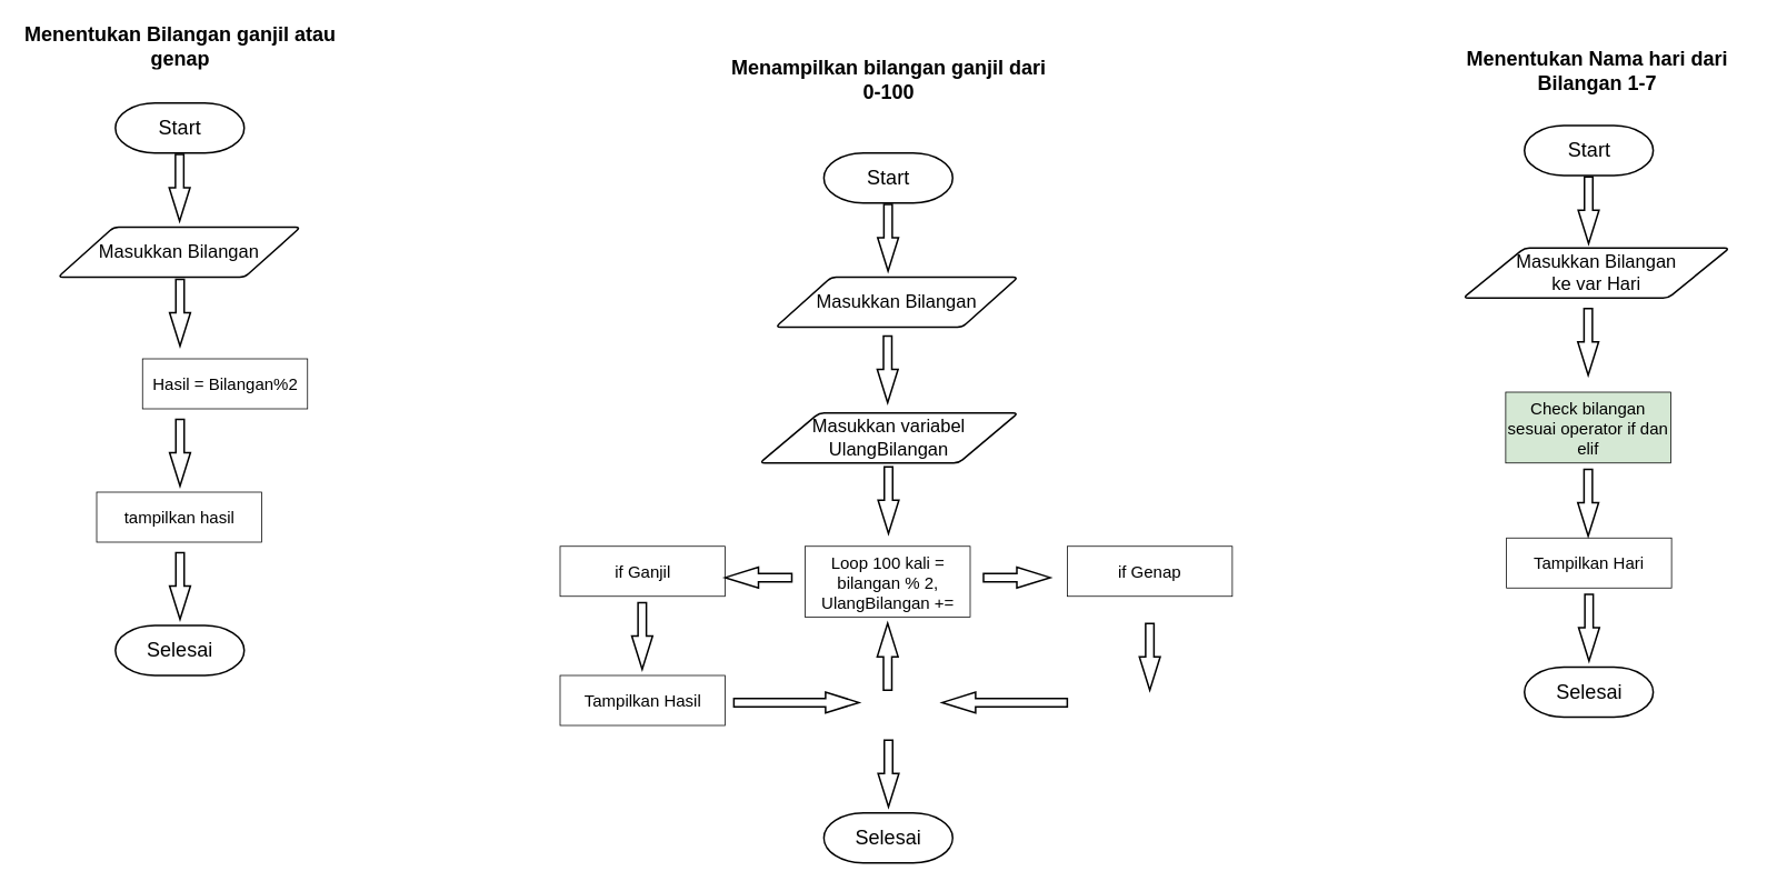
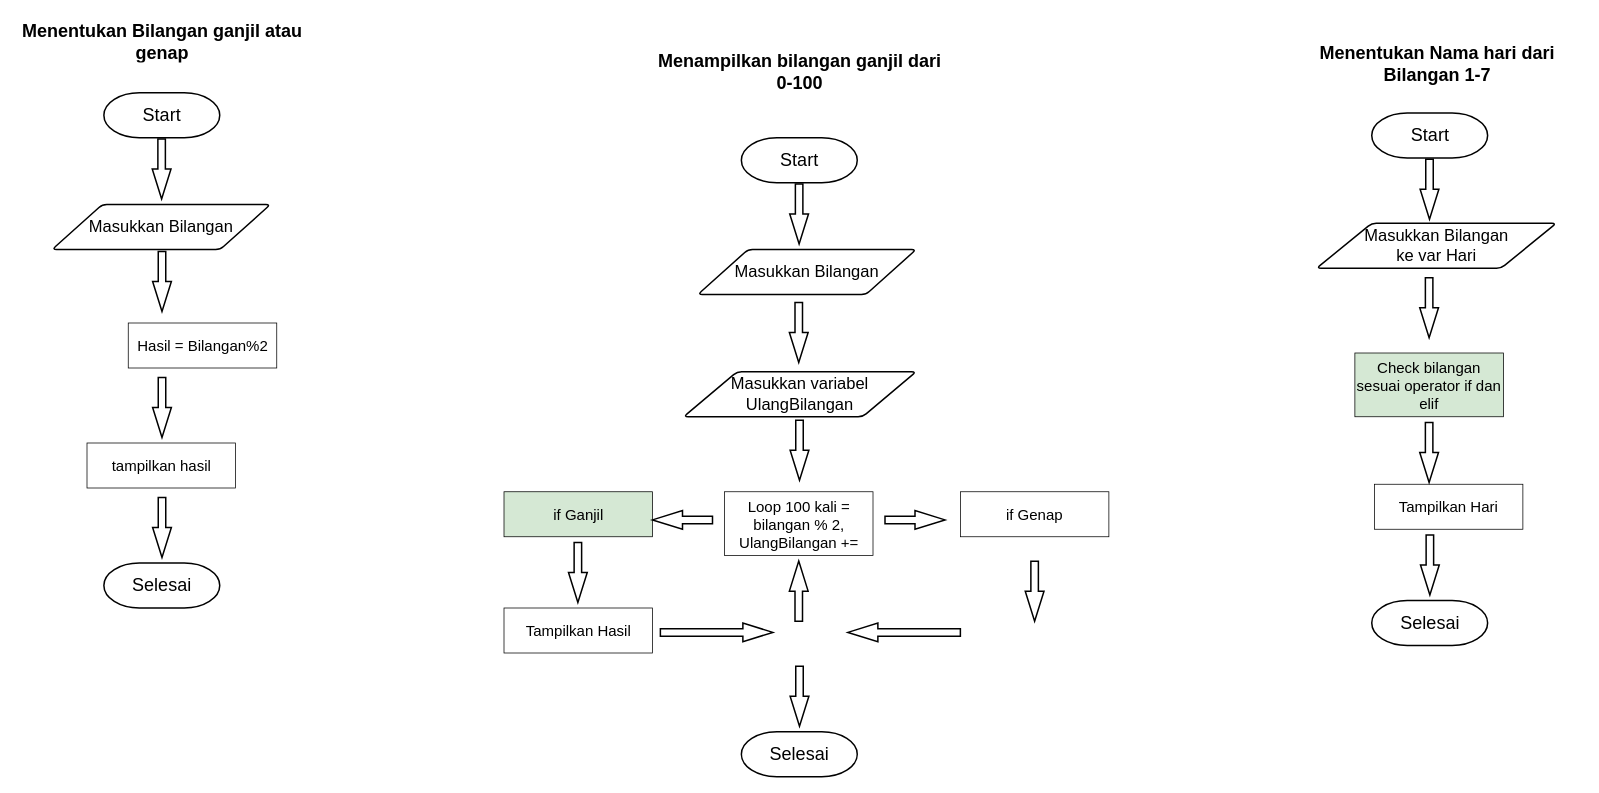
  <mxCell id="0" />
  <mxCell id="1" parent="0" />
  <mxCell id="2" value="&lt;h1 style=&quot;text-align: center; margin-top: 0px;&quot;&gt;Menentukan Bilangan ganjil atau genap&lt;/h1&gt;&lt;p&gt;&lt;br&gt;&lt;/p&gt;" style="text;html=1;whiteSpace=wrap;overflow=hidden;rounded=0;" vertex="1" parent="1"><mxGeometry x="20.25" width="390" height="60" as="geometry" y="20" /></mxCell>
  <mxCell id="3" value="&lt;font style=&quot;font-size: 22px;&quot;&gt;Masukkan Bilangan&lt;/font&gt;" style="shape=parallelogram;html=1;strokeWidth=2;perimeter=parallelogramPerimeter;whiteSpace=wrap;rounded=1;arcSize=12;size=0.23;" vertex="1" parent="1"><mxGeometry x="69" y="272" width="291" height="60" as="geometry" /></mxCell>
  <mxCell id="4" value="&lt;div style=&quot;&quot;&gt;&lt;font style=&quot;font-size: 20px;&quot;&gt;Hasil = Bilangan%2&lt;/font&gt;&lt;/div&gt;" style="rounded=0;whiteSpace=wrap;html=1;align=center;" vertex="1" parent="1"><mxGeometry x="170.5" y="430" width="198" height="60" as="geometry" /></mxCell>
  <mxCell id="5" value="" style="verticalLabelPosition=bottom;verticalAlign=top;html=1;strokeWidth=2;shape=mxgraph.arrows2.arrow;dy=0.6;dx=40;notch=0;rotation=90;" vertex="1" parent="1"><mxGeometry x="175" y="212" width="80" height="25" as="geometry" /></mxCell>
  <mxCell id="6" value="" style="verticalLabelPosition=bottom;verticalAlign=top;html=1;strokeWidth=2;shape=mxgraph.arrows2.arrow;dy=0.6;dx=40;notch=0;rotation=90;" vertex="1" parent="1"><mxGeometry x="175.5" y="362" width="80" height="25" as="geometry" /></mxCell>
  <mxCell id="7" value="" style="verticalLabelPosition=bottom;verticalAlign=top;html=1;strokeWidth=2;shape=mxgraph.arrows2.arrow;dy=0.6;dx=40;notch=0;rotation=90;" vertex="1" parent="1"><mxGeometry x="175.5" y="530" width="80" height="25" as="geometry" /></mxCell>
  <mxCell id="8" value="" style="verticalLabelPosition=bottom;verticalAlign=top;html=1;strokeWidth=2;shape=mxgraph.arrows2.arrow;dy=0.6;dx=40;notch=0;rotation=90;" vertex="1" parent="1"><mxGeometry x="175.5" y="690" width="80" height="25" as="geometry" /></mxCell>
  <mxCell id="9" value="&lt;font style=&quot;font-size: 24px;&quot;&gt;Start&lt;/font&gt;" style="strokeWidth=2;html=1;shape=mxgraph.flowchart.terminator;whiteSpace=wrap;" vertex="1" parent="1"><mxGeometry x="138" y="123" width="154.5" height="60" as="geometry" /></mxCell>
  <mxCell id="10" value="&lt;font style=&quot;font-size: 24px;&quot;&gt;Selesai&lt;/font&gt;" style="strokeWidth=2;html=1;shape=mxgraph.flowchart.terminator;whiteSpace=wrap;" vertex="1" parent="1"><mxGeometry x="138" y="750" width="154.5" height="60" as="geometry" /></mxCell>
  <mxCell id="11" value="&lt;div style=&quot;&quot;&gt;&lt;font style=&quot;font-size: 20px;&quot;&gt;tampilkan hasil&lt;/font&gt;&lt;/div&gt;" style="rounded=0;whiteSpace=wrap;html=1;align=center;" vertex="1" parent="1"><mxGeometry x="115.5" y="590" width="198" height="60" as="geometry" /></mxCell>
  <mxCell id="12" value="&lt;font style=&quot;font-size: 22px;&quot;&gt;Masukkan variabel&lt;/font&gt;&lt;div&gt;&lt;font style=&quot;font-size: 22px;&quot;&gt;UlangBilangan&lt;/font&gt;&lt;/div&gt;" style="shape=parallelogram;html=1;strokeWidth=2;perimeter=parallelogramPerimeter;whiteSpace=wrap;rounded=1;arcSize=12;size=0.23;" vertex="1" parent="1"><mxGeometry x="911" y="495" width="310" height="60" as="geometry" /></mxCell>
  <mxCell id="13" value="&lt;div style=&quot;&quot;&gt;&lt;font style=&quot;font-size: 20px;&quot;&gt;Loop 100 kali = bilangan % 2, UlangBilangan +=&lt;/font&gt;&lt;/div&gt;" style="rounded=0;whiteSpace=wrap;html=1;align=center;" vertex="1" parent="1"><mxGeometry x="965.5" y="655" width="198" height="85" as="geometry" /></mxCell>
  <mxCell id="14" value="" style="verticalLabelPosition=bottom;verticalAlign=top;html=1;strokeWidth=2;shape=mxgraph.arrows2.arrow;dy=0.6;dx=40;notch=0;rotation=90;" vertex="1" parent="1"><mxGeometry x="1025" y="272" width="80" height="25" as="geometry" /></mxCell>
  <mxCell id="15" value="" style="verticalLabelPosition=bottom;verticalAlign=top;html=1;strokeWidth=2;shape=mxgraph.arrows2.arrow;dy=0.6;dx=40;notch=0;rotation=90;" vertex="1" parent="1"><mxGeometry x="1025.5" y="587" width="80" height="25" as="geometry" /></mxCell>
  <mxCell id="16" value="" style="verticalLabelPosition=bottom;verticalAlign=top;html=1;strokeWidth=2;shape=mxgraph.arrows2.arrow;dy=0.6;dx=40;notch=0;rotation=0;" vertex="1" parent="1"><mxGeometry x="880" y="830" width="150" height="25" as="geometry" /></mxCell>
  <mxCell id="17" value="" style="verticalLabelPosition=bottom;verticalAlign=top;html=1;strokeWidth=2;shape=mxgraph.arrows2.arrow;dy=0.6;dx=40;notch=0;rotation=90;" vertex="1" parent="1"><mxGeometry x="1025.5" y="915" width="80" height="25" as="geometry" /></mxCell>
  <mxCell id="18" value="&lt;font style=&quot;font-size: 24px;&quot;&gt;Start&lt;/font&gt;" style="strokeWidth=2;html=1;shape=mxgraph.flowchart.terminator;whiteSpace=wrap;" vertex="1" parent="1"><mxGeometry x="988" y="183" width="154.5" height="60" as="geometry" /></mxCell>
  <mxCell id="19" value="&lt;font style=&quot;font-size: 24px;&quot;&gt;Selesai&lt;/font&gt;" style="strokeWidth=2;html=1;shape=mxgraph.flowchart.terminator;whiteSpace=wrap;" vertex="1" parent="1"><mxGeometry x="988" y="975" width="154.5" height="60" as="geometry" /></mxCell>
- <mxCell id="20" value="&lt;div style=&quot;&quot;&gt;&lt;font style=&quot;font-size: 20px;&quot;&gt;if Ganjil&lt;/font&gt;&lt;/div&gt;" style="rounded=0;whiteSpace=wrap;html=1;align=center;" vertex="1" parent="1"><mxGeometry x="671.5" y="655" width="198" height="60" as="geometry" /></mxCell>
+ <mxCell id="20" value="&lt;div style=&quot;&quot;&gt;&lt;font style=&quot;font-size: 20px;&quot;&gt;if Ganjil&lt;/font&gt;&lt;/div&gt;" style="rounded=0;whiteSpace=wrap;html=1;align=center;fillColor=#d5e8d4;" vertex="1" parent="1"><mxGeometry x="671.5" y="655" width="198" height="60" as="geometry" /></mxCell>
  <mxCell id="21" value="&lt;h1 style=&quot;text-align: center; margin-top: 0px;&quot;&gt;Menampilkan bilangan ganjil dari 0-100&lt;/h1&gt;" style="text;html=1;whiteSpace=wrap;overflow=hidden;rounded=0;" vertex="1" parent="1"><mxGeometry x="869.5" y="60" width="390" height="60" as="geometry" /></mxCell>
  <mxCell id="22" value="&lt;font style=&quot;font-size: 22px;&quot;&gt;Masukkan Bilangan&lt;/font&gt;" style="shape=parallelogram;html=1;strokeWidth=2;perimeter=parallelogramPerimeter;whiteSpace=wrap;rounded=1;arcSize=12;size=0.23;" vertex="1" parent="1"><mxGeometry x="930" y="332" width="291" height="60" as="geometry" /></mxCell>
  <mxCell id="23" value="" style="verticalLabelPosition=bottom;verticalAlign=top;html=1;strokeWidth=2;shape=mxgraph.arrows2.arrow;dy=0.6;dx=40;notch=0;rotation=90;" vertex="1" parent="1"><mxGeometry x="1024.5" y="430" width="80" height="25" as="geometry" /></mxCell>
  <mxCell id="24" value="&lt;div style=&quot;&quot;&gt;&lt;font style=&quot;font-size: 20px;&quot;&gt;if Genap&lt;/font&gt;&lt;/div&gt;" style="rounded=0;whiteSpace=wrap;html=1;align=center;" vertex="1" parent="1"><mxGeometry x="1280" y="655" width="198" height="60" as="geometry" /></mxCell>
  <mxCell id="25" value="" style="verticalLabelPosition=bottom;verticalAlign=top;html=1;strokeWidth=2;shape=mxgraph.arrows2.arrow;dy=0.6;dx=40;notch=0;rotation=-180;" vertex="1" parent="1"><mxGeometry x="869.5" y="680" width="80" height="25" as="geometry" /></mxCell>
  <mxCell id="26" value="" style="verticalLabelPosition=bottom;verticalAlign=top;html=1;strokeWidth=2;shape=mxgraph.arrows2.arrow;dy=0.6;dx=40;notch=0;rotation=0;" vertex="1" parent="1"><mxGeometry x="1179.5" y="680" width="80" height="25" as="geometry" /></mxCell>
  <mxCell id="27" value="&lt;div style=&quot;&quot;&gt;&lt;font style=&quot;font-size: 20px;&quot;&gt;Tampilkan Hasil&lt;/font&gt;&lt;/div&gt;" style="rounded=0;whiteSpace=wrap;html=1;align=center;" vertex="1" parent="1"><mxGeometry x="671.5" y="810" width="198" height="60" as="geometry" /></mxCell>
  <mxCell id="28" value="" style="verticalLabelPosition=bottom;verticalAlign=top;html=1;strokeWidth=2;shape=mxgraph.arrows2.arrow;dy=0.6;dx=40;notch=0;rotation=90;" vertex="1" parent="1"><mxGeometry x="730" y="750" width="80" height="25" as="geometry" /></mxCell>
  <mxCell id="29" value="" style="verticalLabelPosition=bottom;verticalAlign=top;html=1;strokeWidth=2;shape=mxgraph.arrows2.arrow;dy=0.6;dx=40;notch=0;rotation=-90;" vertex="1" parent="1"><mxGeometry x="1024.5" y="775" width="80" height="25" as="geometry" /></mxCell>
  <mxCell id="30" value="" style="verticalLabelPosition=bottom;verticalAlign=top;html=1;strokeWidth=2;shape=mxgraph.arrows2.arrow;dy=0.6;dx=40;notch=0;rotation=-180;" vertex="1" parent="1"><mxGeometry x="1130" y="830" width="150" height="25" as="geometry" /></mxCell>
  <mxCell id="31" value="" style="verticalLabelPosition=bottom;verticalAlign=top;html=1;strokeWidth=2;shape=mxgraph.arrows2.arrow;dy=0.6;dx=40;notch=0;rotation=90;" vertex="1" parent="1"><mxGeometry x="1339" y="775" width="80" height="25" as="geometry" /></mxCell>
  <mxCell id="32" value="&lt;div style=&quot;&quot;&gt;&lt;font style=&quot;font-size: 20px;&quot;&gt;Check bilangan sesuai operator if dan elif&lt;/font&gt;&lt;/div&gt;" style="rounded=0;whiteSpace=wrap;html=1;align=center;fillColor=#d5e8d4;" vertex="1" parent="1"><mxGeometry x="1806" y="470" width="198" height="85" as="geometry" /></mxCell>
  <mxCell id="33" value="" style="verticalLabelPosition=bottom;verticalAlign=top;html=1;strokeWidth=2;shape=mxgraph.arrows2.arrow;dy=0.6;dx=40;notch=0;rotation=90;" vertex="1" parent="1"><mxGeometry x="1865.5" y="239" width="80" height="25" as="geometry" /></mxCell>
  <mxCell id="34" value="" style="verticalLabelPosition=bottom;verticalAlign=top;html=1;strokeWidth=2;shape=mxgraph.arrows2.arrow;dy=0.6;dx=40;notch=0;rotation=0;direction=south;" vertex="1" parent="1"><mxGeometry x="1893.5" y="712.5" width="25" height="80" as="geometry" /></mxCell>
  <mxCell id="35" value="&lt;font style=&quot;font-size: 24px;&quot;&gt;Start&lt;/font&gt;" style="strokeWidth=2;html=1;shape=mxgraph.flowchart.terminator;whiteSpace=wrap;" vertex="1" parent="1"><mxGeometry x="1828.5" y="150" width="154.5" height="60" as="geometry" /></mxCell>
  <mxCell id="36" value="&lt;font style=&quot;font-size: 24px;&quot;&gt;Selesai&lt;/font&gt;" style="strokeWidth=2;html=1;shape=mxgraph.flowchart.terminator;whiteSpace=wrap;" vertex="1" parent="1"><mxGeometry x="1828.5" y="800" width="154.5" height="60" as="geometry" /></mxCell>
  <mxCell id="37" value="&lt;font style=&quot;font-size: 22px;&quot;&gt;Masukkan Bilangan&lt;/font&gt;&lt;div&gt;&lt;font style=&quot;font-size: 22px;&quot;&gt;ke var Hari&lt;/font&gt;&lt;/div&gt;" style="shape=parallelogram;html=1;strokeWidth=2;perimeter=parallelogramPerimeter;whiteSpace=wrap;rounded=1;arcSize=12;size=0.23;" vertex="1" parent="1"><mxGeometry x="1755" y="297" width="319.5" height="60" as="geometry" /></mxCell>
  <mxCell id="38" value="" style="verticalLabelPosition=bottom;verticalAlign=top;html=1;strokeWidth=2;shape=mxgraph.arrows2.arrow;dy=0.6;dx=40;notch=0;rotation=90;" vertex="1" parent="1"><mxGeometry x="1865" y="397" width="80" height="25" as="geometry" /></mxCell>
- <mxCell id="39" value="&lt;div style=&quot;&quot;&gt;&lt;font style=&quot;font-size: 20px;&quot;&gt;Tampilkan Hari&lt;/font&gt;&lt;/div&gt;" style="rounded=0;whiteSpace=wrap;html=1;align=center;" vertex="1" parent="1"><mxGeometry x="1807" y="645" width="198" height="60" as="geometry" /></mxCell>
+ <mxCell id="39" value="&lt;div style=&quot;&quot;&gt;&lt;font style=&quot;font-size: 20px;&quot;&gt;Tampilkan Hari&lt;/font&gt;&lt;/div&gt;" style="rounded=0;whiteSpace=wrap;html=1;align=center;" vertex="1" parent="1"><mxGeometry x="1832" y="645" width="198" height="60" as="geometry" /></mxCell>
  <mxCell id="40" value="" style="verticalLabelPosition=bottom;verticalAlign=top;html=1;strokeWidth=2;shape=mxgraph.arrows2.arrow;dy=0.6;dx=40;notch=0;rotation=90;" vertex="1" parent="1"><mxGeometry x="1865" y="590" width="80" height="25" as="geometry" /></mxCell>
  <mxCell id="41" value="&lt;h1 style=&quot;text-align: center; margin-top: 0px;&quot;&gt;Menentukan Nama hari dari Bilangan 1-7&lt;/h1&gt;" style="text;html=1;whiteSpace=wrap;overflow=hidden;rounded=0;" vertex="1" parent="1"><mxGeometry x="1720" y="50" width="390" height="60" as="geometry" /></mxCell>
